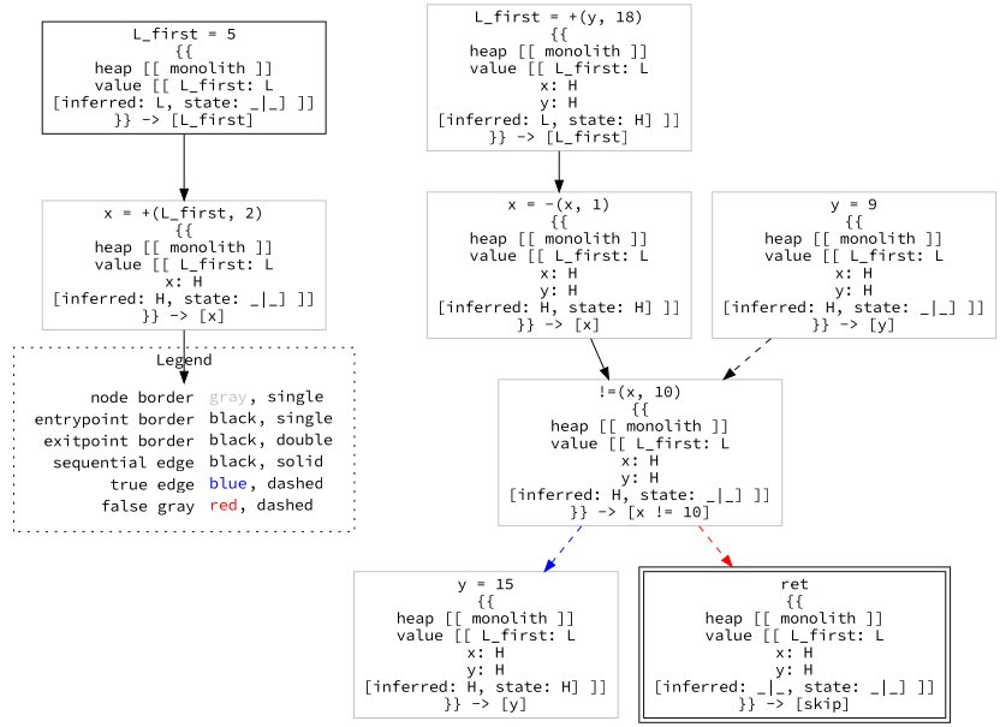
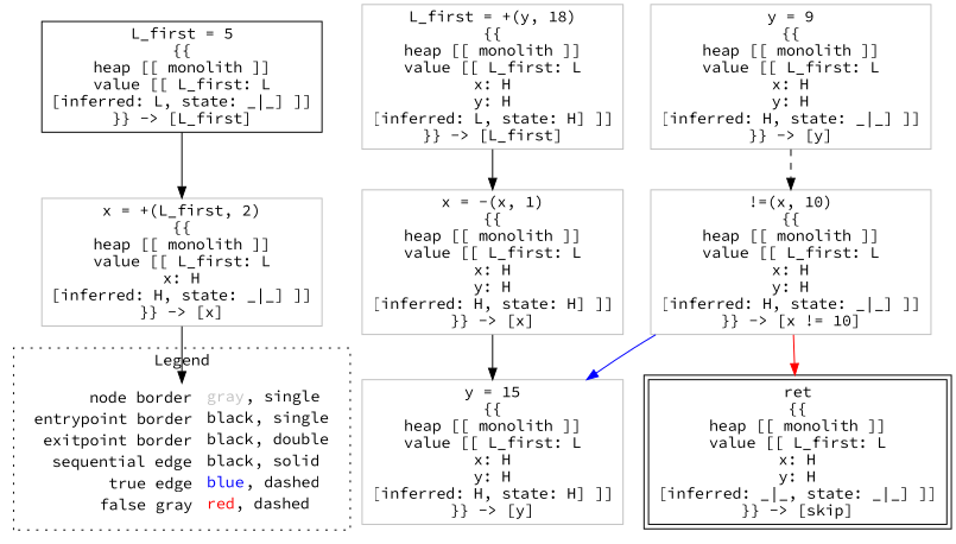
  digraph {
    fontname="Source Code Pro"
    node [fontname="Source Code Pro" shape=rect color=gray]
    edge [color=black fontname="Source Code Pro"]
    n1 [label=<<table border="0" cellpadding="2" cellspacing="0" cellborder="0"><tr><td align="right">node border&nbsp;</td><td align="left"><font color="gray">gray</font>, single</td></tr><tr><td align="right">entrypoint border&nbsp;</td><td align="left"><font color="black">black</font>, single</td></tr><tr><td align="right">exitpoint border&nbsp;</td><td align="left"><font color="black">black</font>, double</td></tr><tr><td align="right">sequential edge&nbsp;</td><td align="left"><font color="black">black</font>, solid</td></tr><tr><td align="right">true edge&nbsp;</td><td align="left"><font color="blue">blue</font>, dashed</td></tr><tr><td align="right">false gray&nbsp;</td><td align="left"><font color="red">red</font>, dashed</td></tr></table>> shape=plaintext color=""]
    n2 [color=black label=<L_first = 5<BR/>{{<BR/>heap [[ monolith ]]<BR/>value [[ L_first: L<BR/>[inferred: L, state: _|_] ]]<BR/>}} -&gt; [L_first]>]
    n3 [label=<x = +(L_first, 2)<BR/>{{<BR/>heap [[ monolith ]]<BR/>value [[ L_first: L<BR/>x: H<BR/>[inferred: H, state: _|_] ]]<BR/>}} -&gt; [x]>]
    n4 [label=<!=(x, 10)<BR/>{{<BR/>heap [[ monolith ]]<BR/>value [[ L_first: L<BR/>x: H<BR/>y: H<BR/>[inferred: H, state: _|_] ]]<BR/>}} -&gt; [x != 10]>]
    n5 [label=<y = 15<BR/>{{<BR/>heap [[ monolith ]]<BR/>value [[ L_first: L<BR/>x: H<BR/>y: H<BR/>[inferred: H, state: H] ]]<BR/>}} -&gt; [y]>]
    n6 [color=black label=<ret<BR/>{{<BR/>heap [[ monolith ]]<BR/>value [[ L_first: L<BR/>x: H<BR/>y: H<BR/>[inferred: _|_, state: _|_] ]]<BR/>}} -&gt; [skip]> peripheries=2]
    n7 [label=<x = -(x, 1)<BR/>{{<BR/>heap [[ monolith ]]<BR/>value [[ L_first: L<BR/>x: H<BR/>y: H<BR/>[inferred: H, state: H] ]]<BR/>}} -&gt; [x]>]
    n8 [label=<y = 9<BR/>{{<BR/>heap [[ monolith ]]<BR/>value [[ L_first: L<BR/>x: H<BR/>y: H<BR/>[inferred: H, state: _|_] ]]<BR/>}} -&gt; [y]>]
    n9 [label=<L_first = +(y, 18)<BR/>{{<BR/>heap [[ monolith ]]<BR/>value [[ L_first: L<BR/>x: H<BR/>y: H<BR/>[inferred: L, state: H] ]]<BR/>}} -&gt; [L_first]>]
    subgraph cluster_1 {
      label=Legend
      style=dotted
      n1
    }
    n2 -> n3
    n3 -> n1
-   n4 -> n5 [color=blue style=dashed]
-   n4 -> n6 [color=red style=dashed]
-   n7 -> n4
+   n4 -> n5 [color=blue style=solid]
+   n4 -> n6 [color=red style=solid]
+   n7 -> n5
    n8 -> n4 [style=dashed]
    n9 -> n7
  }
